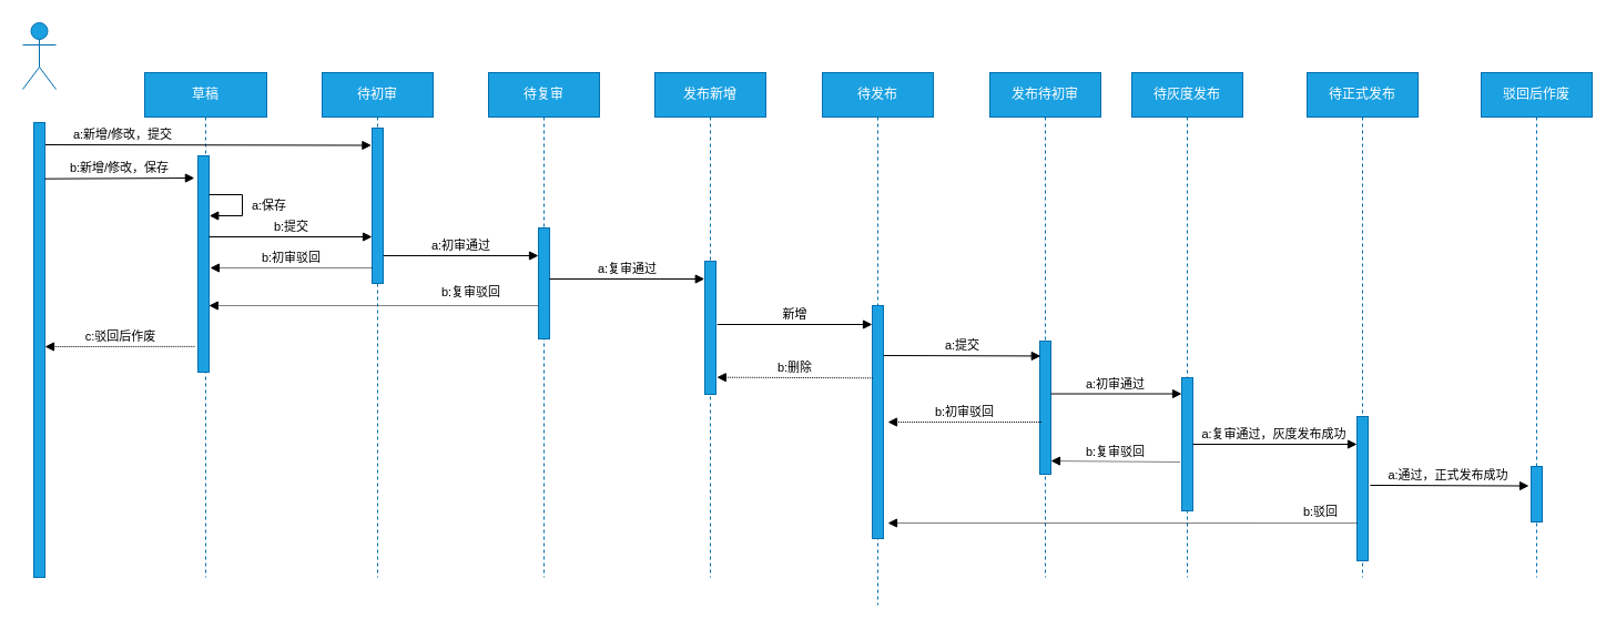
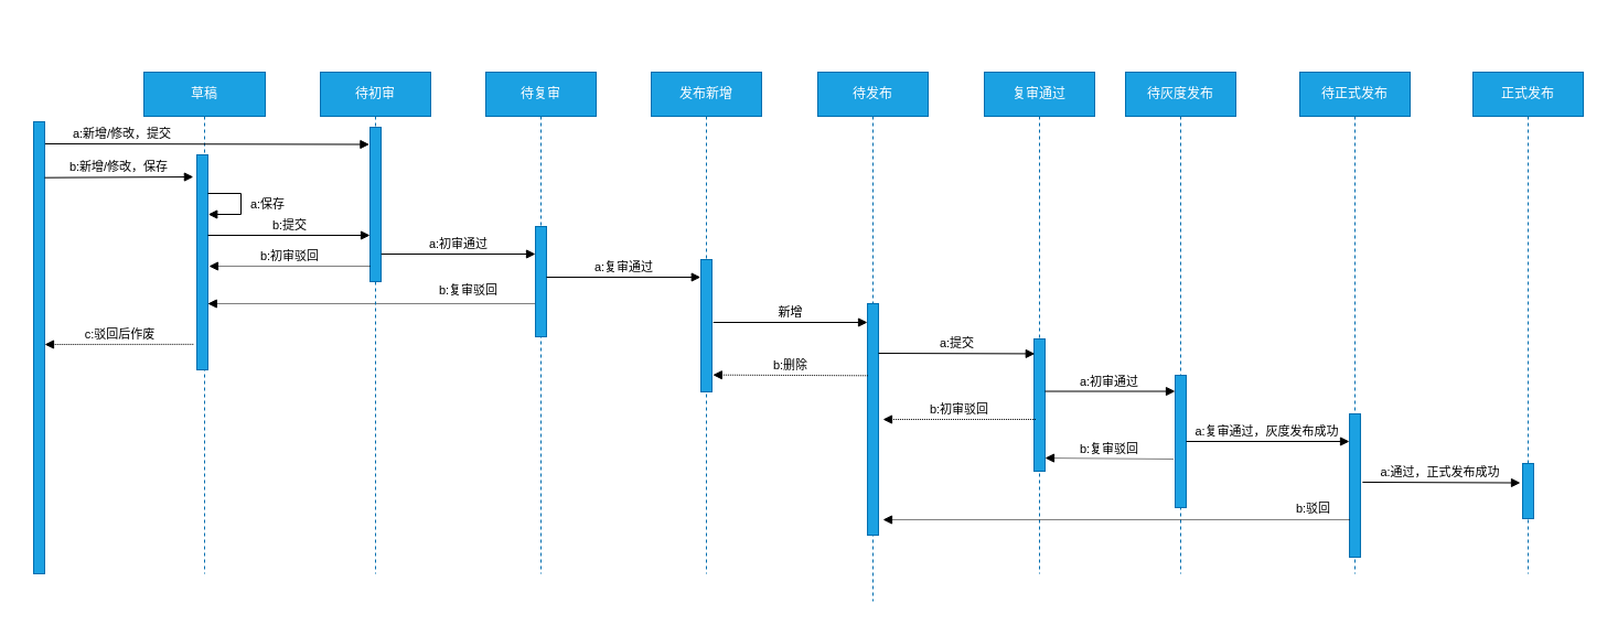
  <mxCell id="0" />
  <mxCell id="1" parent="0" />
  <mxCell id="2" value="b:复审驳回" style="html=1;verticalAlign=bottom;endArrow=block;rounded=0;fontSize=11;dashed=1;dashPattern=1 1;" edge="1" parent="1"><mxGeometry x="-0.574" y="-3" width="80" relative="1" as="geometry"><mxPoint x="488" y="275" as="sourcePoint" /><mxPoint x="187.81" y="275" as="targetPoint" /><mxPoint as="offset" /></mxGeometry></mxCell>
- <mxCell id="3" value="运营人员" style="shape=umlActor;verticalLabelPosition=bottom;verticalAlign=top;html=1;outlineConnect=0;fillColor=#1ba1e2;fontColor=#ffffff;strokeColor=#006EAF;" vertex="1" parent="1"><mxGeometry x="20" y="20" width="30" height="60" as="geometry" /></mxCell>
  <mxCell id="4" value="" style="html=1;points=[];perimeter=orthogonalPerimeter;" vertex="1" parent="1"><mxGeometry x="20" y="140" height="150" as="geometry" /></mxCell>
  <mxCell id="5" value="草稿" style="shape=umlLifeline;perimeter=lifelinePerimeter;whiteSpace=wrap;html=1;container=1;collapsible=0;recursiveResize=0;outlineConnect=0;fillColor=#1ba1e2;fontColor=#ffffff;strokeColor=#006EAF;" vertex="1" parent="1"><mxGeometry x="130" y="65" width="110" height="455" as="geometry" /></mxCell>
  <mxCell id="6" value="" style="html=1;points=[];perimeter=orthogonalPerimeter;fontSize=11;fillColor=#1ba1e2;fontColor=#ffffff;strokeColor=#006EAF;" vertex="1" parent="5"><mxGeometry x="48" y="75" width="10" height="195" as="geometry" /></mxCell>
  <mxCell id="7" value="a:保存" style="html=1;verticalAlign=bottom;endArrow=block;rounded=0;fontSize=11;" edge="1" parent="5"><mxGeometry x="0.245" y="-24" width="80" relative="1" as="geometry"><mxPoint x="58" y="110" as="sourcePoint" /><mxPoint x="58.265" y="129" as="targetPoint" /><Array as="points"><mxPoint x="88" y="110" /><mxPoint x="88" y="129" /></Array><mxPoint x="24" y="24" as="offset" /></mxGeometry></mxCell>
  <mxCell id="8" value="a:新增/修改，提交" style="html=1;verticalAlign=bottom;endArrow=block;rounded=0;fontSize=11;entryX=-0.059;entryY=0.214;entryDx=0;entryDy=0;entryPerimeter=0;" edge="1" parent="5"><mxGeometry x="-0.524" width="80" relative="1" as="geometry"><mxPoint x="-90" y="65" as="sourcePoint" /><mxPoint x="204.41" y="65.52" as="targetPoint" /><mxPoint as="offset" /></mxGeometry></mxCell>
  <mxCell id="9" value="c:驳回后作废" style="html=1;verticalAlign=bottom;endArrow=block;rounded=0;fontSize=11;dashed=1;dashPattern=1 1;exitX=-0.018;exitY=0.518;exitDx=0;exitDy=0;exitPerimeter=0;" edge="1" parent="5"><mxGeometry x="-0.003" width="80" relative="1" as="geometry"><mxPoint x="44.82" y="246.86" as="sourcePoint" /><mxPoint x="-89.996" y="247" as="targetPoint" /><mxPoint as="offset" /></mxGeometry></mxCell>
  <mxCell id="10" value="" style="html=1;points=[];perimeter=orthogonalPerimeter;fillColor=#1ba1e2;fontColor=#ffffff;strokeColor=#006EAF;" vertex="1" parent="1"><mxGeometry x="30" y="110" width="10" height="410" as="geometry" /></mxCell>
  <mxCell id="11" value="待初审" style="shape=umlLifeline;perimeter=lifelinePerimeter;whiteSpace=wrap;html=1;container=1;collapsible=0;recursiveResize=0;outlineConnect=0;fillColor=#1ba1e2;fontColor=#ffffff;strokeColor=#006EAF;" vertex="1" parent="1"><mxGeometry x="290" y="65" width="100" height="455" as="geometry" /></mxCell>
  <mxCell id="12" value="" style="html=1;points=[];perimeter=orthogonalPerimeter;fontSize=11;fillColor=#1ba1e2;fontColor=#ffffff;strokeColor=#006EAF;" vertex="1" parent="11"><mxGeometry x="45" y="50" width="10" height="140" as="geometry" /></mxCell>
  <mxCell id="13" value="待复审" style="shape=umlLifeline;perimeter=lifelinePerimeter;whiteSpace=wrap;html=1;container=1;collapsible=0;recursiveResize=0;outlineConnect=0;fillColor=#1ba1e2;fontColor=#ffffff;strokeColor=#006EAF;" vertex="1" parent="1"><mxGeometry x="440" y="65" width="100" height="455" as="geometry" /></mxCell>
  <mxCell id="14" value="" style="html=1;points=[];perimeter=orthogonalPerimeter;fontSize=11;fillColor=#1ba1e2;fontColor=#ffffff;strokeColor=#006EAF;" vertex="1" parent="13"><mxGeometry x="45" y="140" width="10" height="100" as="geometry" /></mxCell>
  <mxCell id="15" value="a:复审通过" style="html=1;verticalAlign=bottom;endArrow=block;rounded=0;fontSize=11;exitX=1.024;exitY=0.413;exitDx=0;exitDy=0;exitPerimeter=0;" edge="1" parent="13"><mxGeometry width="80" relative="1" as="geometry"><mxPoint x="55.0" y="186" as="sourcePoint" /><mxPoint x="194.76" y="186" as="targetPoint" /></mxGeometry></mxCell>
  <mxCell id="16" value="b:新增/修改，保存" style="html=1;verticalAlign=bottom;endArrow=block;rounded=0;fontSize=11;entryX=-0.013;entryY=0.543;entryDx=0;entryDy=0;entryPerimeter=0;" edge="1" parent="1"><mxGeometry width="80" relative="1" as="geometry"><mxPoint x="40" y="160.7" as="sourcePoint" /><mxPoint x="174.87" y="160" as="targetPoint" /></mxGeometry></mxCell>
  <mxCell id="17" value="b:提交" style="html=1;verticalAlign=bottom;endArrow=block;rounded=0;fontSize=11;" edge="1" parent="1" target="12"><mxGeometry width="80" relative="1" as="geometry"><mxPoint x="188" y="213" as="sourcePoint" /><mxPoint x="338" y="213" as="targetPoint" /></mxGeometry></mxCell>
  <mxCell id="18" value="b:初审驳回" style="html=1;verticalAlign=bottom;endArrow=block;rounded=0;fontSize=11;dashed=1;dashPattern=1 1;" edge="1" parent="1" source="12"><mxGeometry x="-0.003" width="80" relative="1" as="geometry"><mxPoint x="330" y="240" as="sourcePoint" /><mxPoint x="188.974" y="241" as="targetPoint" /><mxPoint as="offset" /></mxGeometry></mxCell>
  <mxCell id="19" value="a:初审通过" style="html=1;verticalAlign=bottom;endArrow=block;rounded=0;fontSize=11;exitX=1.024;exitY=0.413;exitDx=0;exitDy=0;exitPerimeter=0;" edge="1" parent="1"><mxGeometry width="80" relative="1" as="geometry"><mxPoint x="345.24" y="229.99" as="sourcePoint" /><mxPoint x="485" y="229.99" as="targetPoint" /></mxGeometry></mxCell>
  <mxCell id="20" value="发布新增" style="shape=umlLifeline;perimeter=lifelinePerimeter;whiteSpace=wrap;html=1;container=1;collapsible=0;recursiveResize=0;outlineConnect=0;fillColor=#1ba1e2;fontColor=#ffffff;strokeColor=#006EAF;" vertex="1" parent="1"><mxGeometry x="590" y="65" width="100" height="455" as="geometry" /></mxCell>
  <mxCell id="21" value="" style="html=1;points=[];perimeter=orthogonalPerimeter;fontSize=11;fillColor=#1ba1e2;fontColor=#ffffff;strokeColor=#006EAF;" vertex="1" parent="20"><mxGeometry x="45" y="170" width="10" height="120" as="geometry" /></mxCell>
  <mxCell id="22" value="待发布" style="shape=umlLifeline;perimeter=lifelinePerimeter;whiteSpace=wrap;html=1;container=1;collapsible=0;recursiveResize=0;outlineConnect=0;fillColor=#1ba1e2;fontColor=#ffffff;strokeColor=#006EAF;" vertex="1" parent="1"><mxGeometry x="741" y="65" width="100" height="480" as="geometry" /></mxCell>
  <mxCell id="23" value="" style="html=1;points=[];perimeter=orthogonalPerimeter;fontSize=11;fillColor=#1ba1e2;fontColor=#ffffff;strokeColor=#006EAF;" vertex="1" parent="22"><mxGeometry x="45" y="210" width="10" height="210" as="geometry" /></mxCell>
- <mxCell id="24" value="发布待初审" style="shape=umlLifeline;perimeter=lifelinePerimeter;whiteSpace=wrap;html=1;container=1;collapsible=0;recursiveResize=0;outlineConnect=0;fillColor=#1ba1e2;fontColor=#ffffff;strokeColor=#006EAF;" vertex="1" parent="1"><mxGeometry x="892" y="65" width="100" height="455" as="geometry" /></mxCell>
+ <mxCell id="24" value="复审通过" style="shape=umlLifeline;perimeter=lifelinePerimeter;whiteSpace=wrap;html=1;container=1;collapsible=0;recursiveResize=0;outlineConnect=0;fillColor=#1ba1e2;fontColor=#ffffff;strokeColor=#006EAF;" vertex="1" parent="1"><mxGeometry x="892" y="65" width="100" height="455" as="geometry" /></mxCell>
  <mxCell id="25" value="" style="html=1;points=[];perimeter=orthogonalPerimeter;fontSize=11;fillColor=#1ba1e2;fontColor=#ffffff;strokeColor=#006EAF;" vertex="1" parent="24"><mxGeometry x="45" y="242" width="10" height="120" as="geometry" /></mxCell>
  <mxCell id="26" value="待灰度发布" style="shape=umlLifeline;perimeter=lifelinePerimeter;whiteSpace=wrap;html=1;container=1;collapsible=0;recursiveResize=0;outlineConnect=0;fillColor=#1ba1e2;fontColor=#ffffff;strokeColor=#006EAF;" vertex="1" parent="1"><mxGeometry x="1020" y="65" width="100" height="455" as="geometry" /></mxCell>
  <mxCell id="27" value="b:复审驳回" style="html=1;verticalAlign=bottom;endArrow=block;rounded=0;dashed=1;dashPattern=1 1;fontSize=11;entryX=1.08;entryY=0.872;entryDx=0;entryDy=0;entryPerimeter=0;exitX=-0.2;exitY=0.675;exitDx=0;exitDy=0;exitPerimeter=0;" edge="1" parent="26"><mxGeometry width="80" relative="1" as="geometry"><mxPoint x="43" y="351.0" as="sourcePoint" /><mxPoint x="-73.0" y="350.02" as="targetPoint" /></mxGeometry></mxCell>
  <mxCell id="28" value="待正式发布" style="shape=umlLifeline;perimeter=lifelinePerimeter;whiteSpace=wrap;html=1;container=1;collapsible=0;recursiveResize=0;outlineConnect=0;fillColor=#1ba1e2;fontColor=#ffffff;strokeColor=#006EAF;" vertex="1" parent="1"><mxGeometry x="1178" y="65" width="100" height="455" as="geometry" /></mxCell>
  <mxCell id="29" value="" style="html=1;points=[];perimeter=orthogonalPerimeter;fontSize=11;fillColor=#1ba1e2;fontColor=#ffffff;strokeColor=#006EAF;" vertex="1" parent="28"><mxGeometry x="45" y="310" width="10" height="130" as="geometry" /></mxCell>
  <mxCell id="30" value="b:驳回" style="html=1;verticalAlign=bottom;endArrow=block;rounded=0;dashed=1;dashPattern=1 1;fontSize=11;exitX=-0.2;exitY=0.675;exitDx=0;exitDy=0;exitPerimeter=0;" edge="1" parent="28"><mxGeometry x="-0.844" y="-1" width="80" relative="1" as="geometry"><mxPoint x="45" y="405.98" as="sourcePoint" /><mxPoint x="-378" y="406" as="targetPoint" /><mxPoint as="offset" /></mxGeometry></mxCell>
- <mxCell id="31" value="驳回后作废" style="shape=umlLifeline;perimeter=lifelinePerimeter;whiteSpace=wrap;html=1;container=1;collapsible=0;recursiveResize=0;outlineConnect=0;fillColor=#1ba1e2;fontColor=#ffffff;strokeColor=#006EAF;" vertex="1" parent="1"><mxGeometry x="1335" y="65" width="100" height="455" as="geometry" /></mxCell>
+ <mxCell id="31" value="正式发布" style="shape=umlLifeline;perimeter=lifelinePerimeter;whiteSpace=wrap;html=1;container=1;collapsible=0;recursiveResize=0;outlineConnect=0;fillColor=#1ba1e2;fontColor=#ffffff;strokeColor=#006EAF;" vertex="1" parent="1"><mxGeometry x="1335" y="65" width="100" height="455" as="geometry" /></mxCell>
  <mxCell id="32" value="a:通过，正式发布成功" style="html=1;verticalAlign=bottom;endArrow=block;rounded=0;fontSize=11;exitX=0.981;exitY=0.496;exitDx=0;exitDy=0;exitPerimeter=0;entryX=0.028;entryY=0.225;entryDx=0;entryDy=0;entryPerimeter=0;" edge="1" parent="31"><mxGeometry x="-0.016" width="80" relative="1" as="geometry"><mxPoint x="-100.19" y="371.96" as="sourcePoint" /><mxPoint x="43" y="372.535" as="targetPoint" /><mxPoint as="offset" /></mxGeometry></mxCell>
  <mxCell id="33" value="a:提交" style="html=1;verticalAlign=bottom;endArrow=block;rounded=0;fontSize=11;exitX=1.024;exitY=0.413;exitDx=0;exitDy=0;exitPerimeter=0;entryX=0.08;entryY=0.112;entryDx=0;entryDy=0;entryPerimeter=0;" edge="1" parent="1" target="25"><mxGeometry x="0.002" width="80" relative="1" as="geometry"><mxPoint x="796" y="320" as="sourcePoint" /><mxPoint x="936" y="320" as="targetPoint" /><mxPoint as="offset" /></mxGeometry></mxCell>
  <mxCell id="34" value="新增" style="html=1;verticalAlign=bottom;endArrow=block;rounded=0;fontSize=11;exitX=1.024;exitY=0.413;exitDx=0;exitDy=0;exitPerimeter=0;" edge="1" parent="1"><mxGeometry width="80" relative="1" as="geometry"><mxPoint x="646.24" y="292" as="sourcePoint" /><mxPoint x="786" y="292" as="targetPoint" /></mxGeometry></mxCell>
  <mxCell id="35" value="b:删除" style="html=1;verticalAlign=bottom;endArrow=block;rounded=0;dashed=1;dashPattern=1 1;fontSize=11;entryX=1.08;entryY=0.872;entryDx=0;entryDy=0;entryPerimeter=0;exitX=0.033;exitY=0.311;exitDx=0;exitDy=0;exitPerimeter=0;" edge="1" parent="1" source="23" target="21"><mxGeometry width="80" relative="1" as="geometry"><mxPoint x="780" y="340" as="sourcePoint" /><mxPoint x="780" y="340" as="targetPoint" /></mxGeometry></mxCell>
  <mxCell id="36" value="" style="html=1;points=[];perimeter=orthogonalPerimeter;fontSize=11;fillColor=#1ba1e2;fontColor=#ffffff;strokeColor=#006EAF;" vertex="1" parent="1"><mxGeometry x="1065" y="340" width="10" height="120" as="geometry" /></mxCell>
  <mxCell id="37" value="a:初审通过" style="html=1;verticalAlign=bottom;endArrow=block;rounded=0;fontSize=11;exitX=0.991;exitY=0.396;exitDx=0;exitDy=0;exitPerimeter=0;" edge="1" parent="1" source="25" target="36"><mxGeometry x="-0.016" width="80" relative="1" as="geometry"><mxPoint x="950" y="355" as="sourcePoint" /><mxPoint x="1078.8" y="355.44" as="targetPoint" /><mxPoint as="offset" /></mxGeometry></mxCell>
  <mxCell id="38" value="b:初审驳回" style="html=1;verticalAlign=bottom;endArrow=block;rounded=0;dashed=1;dashPattern=1 1;fontSize=11;entryX=1.08;entryY=0.872;entryDx=0;entryDy=0;entryPerimeter=0;exitX=-0.18;exitY=0.359;exitDx=0;exitDy=0;exitPerimeter=0;" edge="1" parent="1"><mxGeometry width="80" relative="1" as="geometry"><mxPoint x="938.4" y="380" as="sourcePoint" /><mxPoint x="800" y="380.02" as="targetPoint" /></mxGeometry></mxCell>
  <mxCell id="39" value="a:复审通过，灰度发布成功" style="html=1;verticalAlign=bottom;endArrow=block;rounded=0;fontSize=11;exitX=0.991;exitY=0.396;exitDx=0;exitDy=0;exitPerimeter=0;" edge="1" parent="1" target="29"><mxGeometry x="-0.016" width="80" relative="1" as="geometry"><mxPoint x="1075" y="400" as="sourcePoint" /><mxPoint x="1215.28" y="400.375" as="targetPoint" /><mxPoint as="offset" /></mxGeometry></mxCell>
  <mxCell id="40" value="" style="html=1;points=[];perimeter=orthogonalPerimeter;fontSize=11;fillColor=#1ba1e2;fontColor=#ffffff;strokeColor=#006EAF;" vertex="1" parent="1"><mxGeometry x="1380" y="420" width="10" height="50" as="geometry" /></mxCell>
